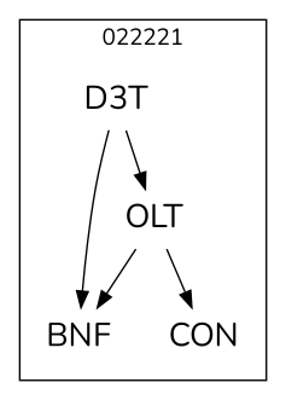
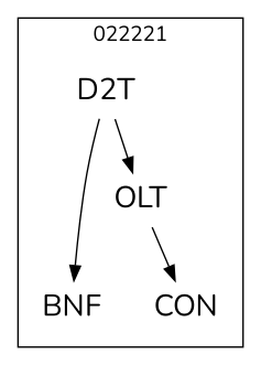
  strict digraph {
    fontname=Nunito
    node [fontname=Nunito fontsize=20 shape=plaintext]
    edge [fontname=Nunito]
    n1 [label=CON]
    n2 [label=BNF]
-   n3 [label=D3T]
+   n3 [label=D2T]
    n4 [label=OLT]
    subgraph cluster_1 {
      label=022221
      labeldoc=t
      n1
      n2
      n3
      n4
    }
    n3 -> n2
    n3 -> n4
    n4 -> n1
-   n4 -> n2
  }
